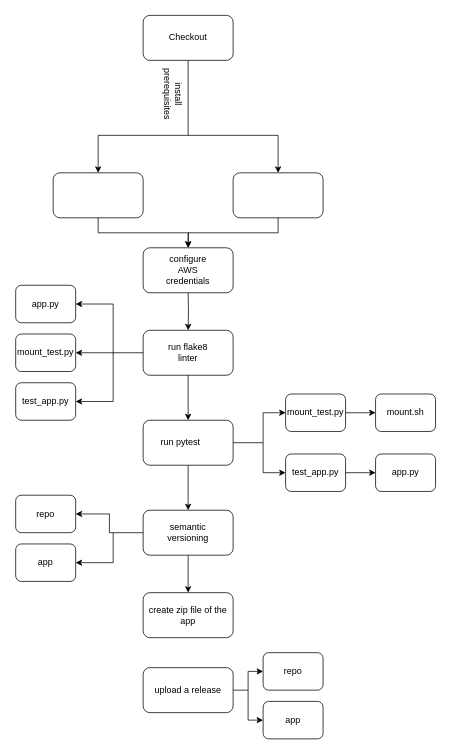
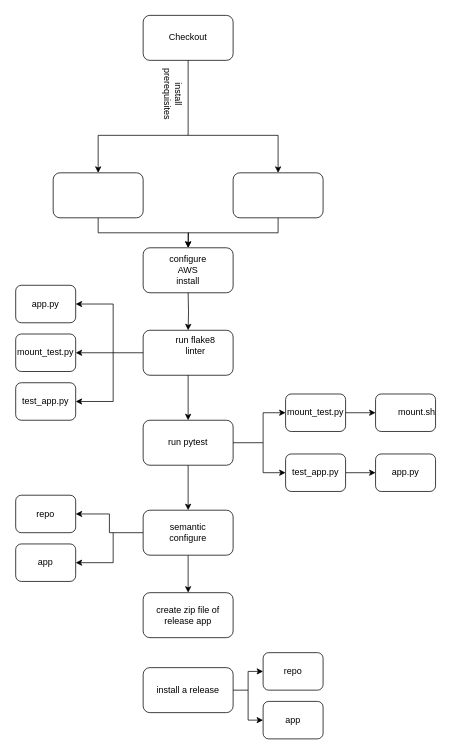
  <mxCell id="0" />
  <mxCell id="1" parent="0" />
  <mxCell id="2" value="" style="rounded=1;whiteSpace=wrap;html=1;" parent="1" vertex="1"><mxGeometry x="190" y="20" width="120" height="60" as="geometry" /></mxCell>
  <mxCell id="3" style="edgeStyle=orthogonalEdgeStyle;rounded=0;orthogonalLoop=1;jettySize=auto;html=1;entryX=0.5;entryY=0;entryDx=0;entryDy=0;" parent="1" target="11" edge="1"><mxGeometry relative="1" as="geometry"><mxPoint x="250" y="80" as="sourcePoint" /><Array as="points"><mxPoint x="250" y="180" /><mxPoint x="130" y="180" /></Array></mxGeometry></mxCell>
  <mxCell id="4" value="Checkout" style="text;html=1;strokeColor=none;fillColor=none;align=center;verticalAlign=middle;whiteSpace=wrap;rounded=0;" parent="1" vertex="1"><mxGeometry x="220" y="35" width="60" height="30" as="geometry" /></mxCell>
  <mxCell id="5" style="edgeStyle=orthogonalEdgeStyle;rounded=0;orthogonalLoop=1;jettySize=auto;html=1;exitX=0.5;exitY=1;exitDx=0;exitDy=0;entryX=0.5;entryY=0;entryDx=0;entryDy=0;" parent="1" source="6" target="13" edge="1"><mxGeometry relative="1" as="geometry" /></mxCell>
  <mxCell id="6" value="" style="rounded=1;whiteSpace=wrap;html=1;" parent="1" vertex="1"><mxGeometry x="310" y="230" width="120" height="60" as="geometry" /></mxCell>
  <mxCell id="7" value="" style="endArrow=classic;html=1;rounded=0;entryX=0.5;entryY=0;entryDx=0;entryDy=0;" parent="1" target="6" edge="1"><mxGeometry width="50" height="50" relative="1" as="geometry"><mxPoint x="250" y="180" as="sourcePoint" /><mxPoint x="310" y="180" as="targetPoint" /><Array as="points"><mxPoint x="370" y="180" /></Array></mxGeometry></mxCell>
  <mxCell id="8" value="install prerequisites" style="text;html=1;strokeColor=none;fillColor=none;align=center;verticalAlign=middle;whiteSpace=wrap;rounded=0;rotation=90;" parent="1" vertex="1"><mxGeometry x="200" y="110" width="60" height="30" as="geometry" /></mxCell>
  <mxCell id="9" value="" style="group" parent="1" vertex="1" connectable="0"><mxGeometry x="70" y="230" width="120" height="60" as="geometry" /></mxCell>
  <mxCell id="10" style="edgeStyle=orthogonalEdgeStyle;rounded=0;orthogonalLoop=1;jettySize=auto;html=1;exitX=0.5;exitY=1;exitDx=0;exitDy=0;" parent="9" source="11" edge="1"><mxGeometry relative="1" as="geometry"><mxPoint x="180" y="100" as="targetPoint" /></mxGeometry></mxCell>
  <mxCell id="11" value="" style="rounded=1;whiteSpace=wrap;html=1;" parent="9" vertex="1"><mxGeometry width="120" height="60" as="geometry" /></mxCell>
  <mxCell id="12" value="" style="group" parent="1" vertex="1" connectable="0"><mxGeometry x="190" y="330" width="120" height="60" as="geometry" /></mxCell>
  <mxCell id="13" value="" style="rounded=1;whiteSpace=wrap;html=1;" parent="12" vertex="1"><mxGeometry width="120" height="60" as="geometry" /></mxCell>
- <mxCell id="14" value="configure AWS credentials" style="text;html=1;strokeColor=none;fillColor=none;align=center;verticalAlign=middle;whiteSpace=wrap;rounded=0;" parent="12" vertex="1"><mxGeometry x="30" y="15" width="60" height="30" as="geometry" /></mxCell>
+ <mxCell id="14" value="configure AWS install" style="text;html=1;strokeColor=none;fillColor=none;align=center;verticalAlign=middle;whiteSpace=wrap;rounded=0;" parent="12" vertex="1"><mxGeometry x="30" y="15" width="60" height="30" as="geometry" /></mxCell>
  <mxCell id="15" value="" style="group" parent="1" vertex="1" connectable="0"><mxGeometry x="190" y="440" width="120" height="60" as="geometry" /></mxCell>
  <mxCell id="16" value="" style="rounded=1;whiteSpace=wrap;html=1;" parent="15" vertex="1"><mxGeometry width="120" height="60" as="geometry" /></mxCell>
- <mxCell id="17" value="run flake8 linter" style="text;html=1;strokeColor=none;fillColor=none;align=center;verticalAlign=middle;whiteSpace=wrap;rounded=0;" parent="15" vertex="1"><mxGeometry x="30" y="15" width="60" height="30" as="geometry" /></mxCell>
+ <mxCell id="17" value="run flake8 linter" style="text;html=1;strokeColor=none;fillColor=none;align=center;verticalAlign=middle;whiteSpace=wrap;rounded=0;" parent="15" vertex="1"><mxGeometry x="40" y="5" width="60" height="30" as="geometry" /></mxCell>
  <mxCell id="18" value="" style="group" parent="1" vertex="1" connectable="0"><mxGeometry x="20" y="445" width="80" height="50" as="geometry" /></mxCell>
  <mxCell id="19" value="" style="rounded=1;whiteSpace=wrap;html=1;" parent="18" vertex="1"><mxGeometry width="80" height="50" as="geometry" /></mxCell>
  <mxCell id="20" value="mount_test.py" style="text;html=1;strokeColor=none;fillColor=none;align=center;verticalAlign=middle;whiteSpace=wrap;rounded=0;" parent="18" vertex="1"><mxGeometry x="20" y="12.5" width="40" height="25" as="geometry" /></mxCell>
  <mxCell id="21" value="" style="group" parent="1" vertex="1" connectable="0"><mxGeometry x="20" y="380" width="80" height="50" as="geometry" /></mxCell>
  <mxCell id="22" value="" style="rounded=1;whiteSpace=wrap;html=1;" parent="21" vertex="1"><mxGeometry width="80" height="50" as="geometry" /></mxCell>
  <mxCell id="23" value="app.py" style="text;html=1;strokeColor=none;fillColor=none;align=center;verticalAlign=middle;whiteSpace=wrap;rounded=0;" parent="21" vertex="1"><mxGeometry x="20" y="12.5" width="40" height="25" as="geometry" /></mxCell>
  <mxCell id="24" value="" style="group" parent="1" vertex="1" connectable="0"><mxGeometry x="20" y="510" width="80" height="50" as="geometry" /></mxCell>
  <mxCell id="25" value="" style="rounded=1;whiteSpace=wrap;html=1;" parent="24" vertex="1"><mxGeometry width="80" height="50" as="geometry" /></mxCell>
  <mxCell id="26" value="test_app.py" style="text;html=1;strokeColor=none;fillColor=none;align=center;verticalAlign=middle;whiteSpace=wrap;rounded=0;" parent="24" vertex="1"><mxGeometry x="20" y="12.5" width="40" height="25" as="geometry" /></mxCell>
  <mxCell id="27" style="edgeStyle=orthogonalEdgeStyle;rounded=0;orthogonalLoop=1;jettySize=auto;html=1;exitX=0;exitY=0.5;exitDx=0;exitDy=0;entryX=1;entryY=0.5;entryDx=0;entryDy=0;" parent="1" source="16" target="19" edge="1"><mxGeometry relative="1" as="geometry" /></mxCell>
  <mxCell id="28" value="" style="endArrow=classic;html=1;rounded=0;entryX=1;entryY=0.5;entryDx=0;entryDy=0;" parent="1" target="22" edge="1"><mxGeometry width="50" height="50" relative="1" as="geometry"><mxPoint x="150" y="470" as="sourcePoint" /><mxPoint x="310" y="480" as="targetPoint" /><Array as="points"><mxPoint x="150" y="405" /></Array></mxGeometry></mxCell>
  <mxCell id="29" value="" style="endArrow=classic;html=1;rounded=0;entryX=1;entryY=0.5;entryDx=0;entryDy=0;" parent="1" target="25" edge="1"><mxGeometry width="50" height="50" relative="1" as="geometry"><mxPoint x="150" y="470" as="sourcePoint" /><mxPoint x="310" y="480" as="targetPoint" /><Array as="points"><mxPoint x="150" y="535" /></Array></mxGeometry></mxCell>
  <mxCell id="30" style="edgeStyle=orthogonalEdgeStyle;rounded=0;orthogonalLoop=1;jettySize=auto;html=1;entryX=0.5;entryY=0;entryDx=0;entryDy=0;" parent="1" target="16" edge="1"><mxGeometry relative="1" as="geometry"><mxPoint x="250" y="390" as="sourcePoint" /></mxGeometry></mxCell>
  <mxCell id="31" style="edgeStyle=orthogonalEdgeStyle;rounded=0;orthogonalLoop=1;jettySize=auto;html=1;exitX=0.5;exitY=1;exitDx=0;exitDy=0;entryX=0.5;entryY=0;entryDx=0;entryDy=0;" parent="1" source="32" target="50" edge="1"><mxGeometry relative="1" as="geometry" /></mxCell>
  <mxCell id="32" value="" style="rounded=1;whiteSpace=wrap;html=1;" parent="1" vertex="1"><mxGeometry x="190" y="560" width="120" height="60" as="geometry" /></mxCell>
  <mxCell id="33" style="edgeStyle=orthogonalEdgeStyle;rounded=0;orthogonalLoop=1;jettySize=auto;html=1;exitX=0.5;exitY=1;exitDx=0;exitDy=0;entryX=0.5;entryY=0;entryDx=0;entryDy=0;" parent="1" source="16" target="32" edge="1"><mxGeometry relative="1" as="geometry" /></mxCell>
- <mxCell id="34" value="run pytest" style="text;html=1;strokeColor=none;fillColor=none;align=center;verticalAlign=middle;whiteSpace=wrap;rounded=0;" parent="1" vertex="1"><mxGeometry x="210" y="575" width="60" height="30" as="geometry" /></mxCell>
+ <mxCell id="34" value="run pytest" style="text;html=1;strokeColor=none;fillColor=none;align=center;verticalAlign=middle;whiteSpace=wrap;rounded=0;" parent="1" vertex="1"><mxGeometry x="220" y="575" width="60" height="30" as="geometry" /></mxCell>
  <mxCell id="35" style="edgeStyle=orthogonalEdgeStyle;rounded=0;orthogonalLoop=1;jettySize=auto;html=1;exitX=1;exitY=0.5;exitDx=0;exitDy=0;entryX=0;entryY=0.5;entryDx=0;entryDy=0;" parent="1" source="36" target="46" edge="1"><mxGeometry relative="1" as="geometry" /></mxCell>
  <mxCell id="36" value="" style="rounded=1;whiteSpace=wrap;html=1;" parent="1" vertex="1"><mxGeometry x="380" y="525" width="80" height="50" as="geometry" /></mxCell>
  <mxCell id="37" value="mount_test.py" style="text;html=1;strokeColor=none;fillColor=none;align=center;verticalAlign=middle;whiteSpace=wrap;rounded=0;" parent="1" vertex="1"><mxGeometry x="400" y="537.5" width="40" height="25" as="geometry" /></mxCell>
  <mxCell id="38" style="edgeStyle=orthogonalEdgeStyle;rounded=0;orthogonalLoop=1;jettySize=auto;html=1;exitX=1;exitY=0.5;exitDx=0;exitDy=0;entryX=0;entryY=0.5;entryDx=0;entryDy=0;" parent="1" source="39" target="44" edge="1"><mxGeometry relative="1" as="geometry" /></mxCell>
  <mxCell id="39" value="" style="rounded=1;whiteSpace=wrap;html=1;" parent="1" vertex="1"><mxGeometry x="380" y="605" width="80" height="50" as="geometry" /></mxCell>
  <mxCell id="40" value="test_app.py" style="text;html=1;strokeColor=none;fillColor=none;align=center;verticalAlign=middle;whiteSpace=wrap;rounded=0;" parent="1" vertex="1"><mxGeometry x="400" y="617.5" width="40" height="25" as="geometry" /></mxCell>
  <mxCell id="41" value="" style="endArrow=classic;html=1;rounded=0;exitX=1;exitY=0.5;exitDx=0;exitDy=0;" parent="1" source="32" edge="1"><mxGeometry width="50" height="50" relative="1" as="geometry"><mxPoint x="260" y="530" as="sourcePoint" /><mxPoint x="310" y="590" as="targetPoint" /><Array as="points" /></mxGeometry></mxCell>
  <mxCell id="42" value="" style="endArrow=classic;html=1;rounded=0;exitX=1;exitY=0.5;exitDx=0;exitDy=0;entryX=0;entryY=0.5;entryDx=0;entryDy=0;" parent="1" source="32" target="36" edge="1"><mxGeometry width="50" height="50" relative="1" as="geometry"><mxPoint x="260" y="530" as="sourcePoint" /><mxPoint x="310" y="480" as="targetPoint" /><Array as="points"><mxPoint x="350" y="590" /><mxPoint x="350" y="550" /></Array></mxGeometry></mxCell>
  <mxCell id="43" value="" style="endArrow=classic;html=1;rounded=0;entryX=0;entryY=0.5;entryDx=0;entryDy=0;" parent="1" target="39" edge="1"><mxGeometry width="50" height="50" relative="1" as="geometry"><mxPoint x="350" y="590" as="sourcePoint" /><mxPoint x="310" y="480" as="targetPoint" /><Array as="points"><mxPoint x="350" y="630" /></Array></mxGeometry></mxCell>
  <mxCell id="44" value="" style="rounded=1;whiteSpace=wrap;html=1;" parent="1" vertex="1"><mxGeometry x="500" y="605" width="80" height="50" as="geometry" /></mxCell>
  <mxCell id="45" value="app.py" style="text;html=1;strokeColor=none;fillColor=none;align=center;verticalAlign=middle;whiteSpace=wrap;rounded=0;" parent="1" vertex="1"><mxGeometry x="520" y="617.5" width="40" height="25" as="geometry" /></mxCell>
  <mxCell id="46" value="" style="rounded=1;whiteSpace=wrap;html=1;" parent="1" vertex="1"><mxGeometry x="500" y="525" width="80" height="50" as="geometry" /></mxCell>
- <mxCell id="47" value="mount.sh" style="text;html=1;strokeColor=none;fillColor=none;align=center;verticalAlign=middle;whiteSpace=wrap;rounded=0;" parent="1" vertex="1"><mxGeometry x="520" y="537.5" width="40" height="25" as="geometry" /></mxCell>
+ <mxCell id="47" value="mount.sh" style="text;html=1;strokeColor=none;fillColor=none;align=center;verticalAlign=middle;whiteSpace=wrap;rounded=0;" parent="1" vertex="1"><mxGeometry x="535" y="537.5" width="40" height="25" as="geometry" /></mxCell>
  <mxCell id="48" style="edgeStyle=orthogonalEdgeStyle;rounded=0;orthogonalLoop=1;jettySize=auto;html=1;exitX=0;exitY=0.5;exitDx=0;exitDy=0;entryX=1;entryY=0.5;entryDx=0;entryDy=0;" edge="1" parent="1" source="50" target="53"><mxGeometry relative="1" as="geometry" /></mxCell>
  <mxCell id="49" style="edgeStyle=orthogonalEdgeStyle;rounded=0;orthogonalLoop=1;jettySize=auto;html=1;exitX=0.5;exitY=1;exitDx=0;exitDy=0;entryX=0.5;entryY=0;entryDx=0;entryDy=0;" edge="1" parent="1" source="50" target="59"><mxGeometry relative="1" as="geometry" /></mxCell>
  <mxCell id="50" value="" style="rounded=1;whiteSpace=wrap;html=1;" parent="1" vertex="1"><mxGeometry x="190" y="680" width="120" height="60" as="geometry" /></mxCell>
- <mxCell id="51" value="semantic versioning" style="text;html=1;strokeColor=none;fillColor=none;align=center;verticalAlign=middle;whiteSpace=wrap;rounded=0;" parent="1" vertex="1"><mxGeometry x="220" y="695" width="60" height="30" as="geometry" /></mxCell>
+ <mxCell id="51" value="semantic configure" style="text;html=1;strokeColor=none;fillColor=none;align=center;verticalAlign=middle;whiteSpace=wrap;rounded=0;" parent="1" vertex="1"><mxGeometry x="220" y="695" width="60" height="30" as="geometry" /></mxCell>
  <mxCell id="52" value="" style="group" vertex="1" connectable="0" parent="1"><mxGeometry x="20" y="660" width="80" height="50" as="geometry" /></mxCell>
  <mxCell id="53" value="" style="rounded=1;whiteSpace=wrap;html=1;" vertex="1" parent="52"><mxGeometry width="80" height="50" as="geometry" /></mxCell>
  <mxCell id="54" value="repo" style="text;html=1;strokeColor=none;fillColor=none;align=center;verticalAlign=middle;whiteSpace=wrap;rounded=0;" vertex="1" parent="52"><mxGeometry x="20" y="12.5" width="40" height="25" as="geometry" /></mxCell>
  <mxCell id="55" value="" style="group" vertex="1" connectable="0" parent="1"><mxGeometry x="20" y="725" width="80" height="50" as="geometry" /></mxCell>
  <mxCell id="56" value="" style="rounded=1;whiteSpace=wrap;html=1;" vertex="1" parent="55"><mxGeometry width="80" height="50" as="geometry" /></mxCell>
  <mxCell id="57" value="app" style="text;html=1;strokeColor=none;fillColor=none;align=center;verticalAlign=middle;whiteSpace=wrap;rounded=0;" vertex="1" parent="55"><mxGeometry x="20" y="12.5" width="40" height="25" as="geometry" /></mxCell>
  <mxCell id="58" value="" style="endArrow=classic;html=1;rounded=0;entryX=1;entryY=0.5;entryDx=0;entryDy=0;" edge="1" parent="1" target="56"><mxGeometry width="50" height="50" relative="1" as="geometry"><mxPoint x="150" y="710" as="sourcePoint" /><mxPoint x="310" y="680" as="targetPoint" /><Array as="points"><mxPoint x="150" y="750" /></Array></mxGeometry></mxCell>
- <mxCell id="59" value="create zip file of the app" style="rounded=1;whiteSpace=wrap;html=1;" vertex="1" parent="1"><mxGeometry x="190" y="790" width="120" height="60" as="geometry" /></mxCell>
+ <mxCell id="59" value="create zip file of release app" style="rounded=1;whiteSpace=wrap;html=1;" vertex="1" parent="1"><mxGeometry x="190" y="790" width="120" height="60" as="geometry" /></mxCell>
  <mxCell id="60" style="edgeStyle=orthogonalEdgeStyle;rounded=0;orthogonalLoop=1;jettySize=auto;html=1;exitX=1;exitY=0.5;exitDx=0;exitDy=0;entryX=0;entryY=0.5;entryDx=0;entryDy=0;" edge="1" parent="1" source="61" target="63"><mxGeometry relative="1" as="geometry" /></mxCell>
- <mxCell id="61" value="upload a release" style="rounded=1;whiteSpace=wrap;html=1;" vertex="1" parent="1"><mxGeometry x="190" y="890" width="120" height="60" as="geometry" /></mxCell>
+ <mxCell id="61" value="install a release" style="rounded=1;whiteSpace=wrap;html=1;" vertex="1" parent="1"><mxGeometry x="190" y="890" width="120" height="60" as="geometry" /></mxCell>
  <mxCell id="62" value="" style="group" vertex="1" connectable="0" parent="1"><mxGeometry x="350" y="870" width="80" height="50" as="geometry" /></mxCell>
  <mxCell id="63" value="" style="rounded=1;whiteSpace=wrap;html=1;" vertex="1" parent="62"><mxGeometry width="80" height="50" as="geometry" /></mxCell>
  <mxCell id="64" value="repo" style="text;html=1;strokeColor=none;fillColor=none;align=center;verticalAlign=middle;whiteSpace=wrap;rounded=0;" vertex="1" parent="62"><mxGeometry x="20" y="12.5" width="40" height="25" as="geometry" /></mxCell>
  <mxCell id="65" value="" style="group" vertex="1" connectable="0" parent="1"><mxGeometry x="350" y="935" width="80" height="50" as="geometry" /></mxCell>
  <mxCell id="66" value="" style="rounded=1;whiteSpace=wrap;html=1;" vertex="1" parent="65"><mxGeometry width="80" height="50" as="geometry" /></mxCell>
  <mxCell id="67" value="app" style="text;html=1;strokeColor=none;fillColor=none;align=center;verticalAlign=middle;whiteSpace=wrap;rounded=0;" vertex="1" parent="65"><mxGeometry x="20" y="12.5" width="40" height="25" as="geometry" /></mxCell>
  <mxCell id="68" value="" style="endArrow=classic;html=1;rounded=0;entryX=0;entryY=0.5;entryDx=0;entryDy=0;" edge="1" parent="1" target="66"><mxGeometry width="50" height="50" relative="1" as="geometry"><mxPoint x="330" y="920" as="sourcePoint" /><mxPoint x="310" y="810" as="targetPoint" /><Array as="points"><mxPoint x="330" y="960" /></Array></mxGeometry></mxCell>
